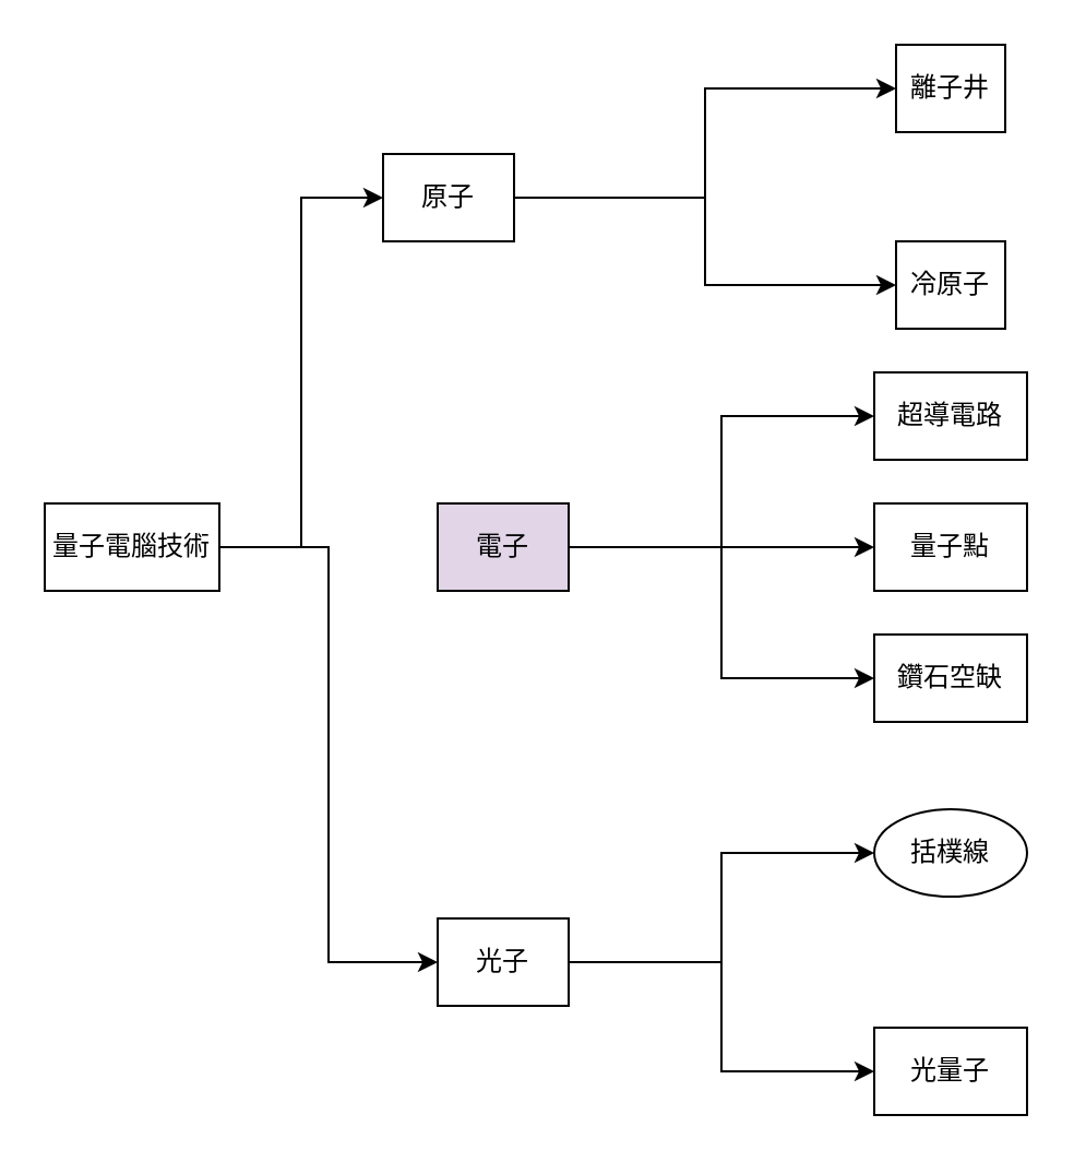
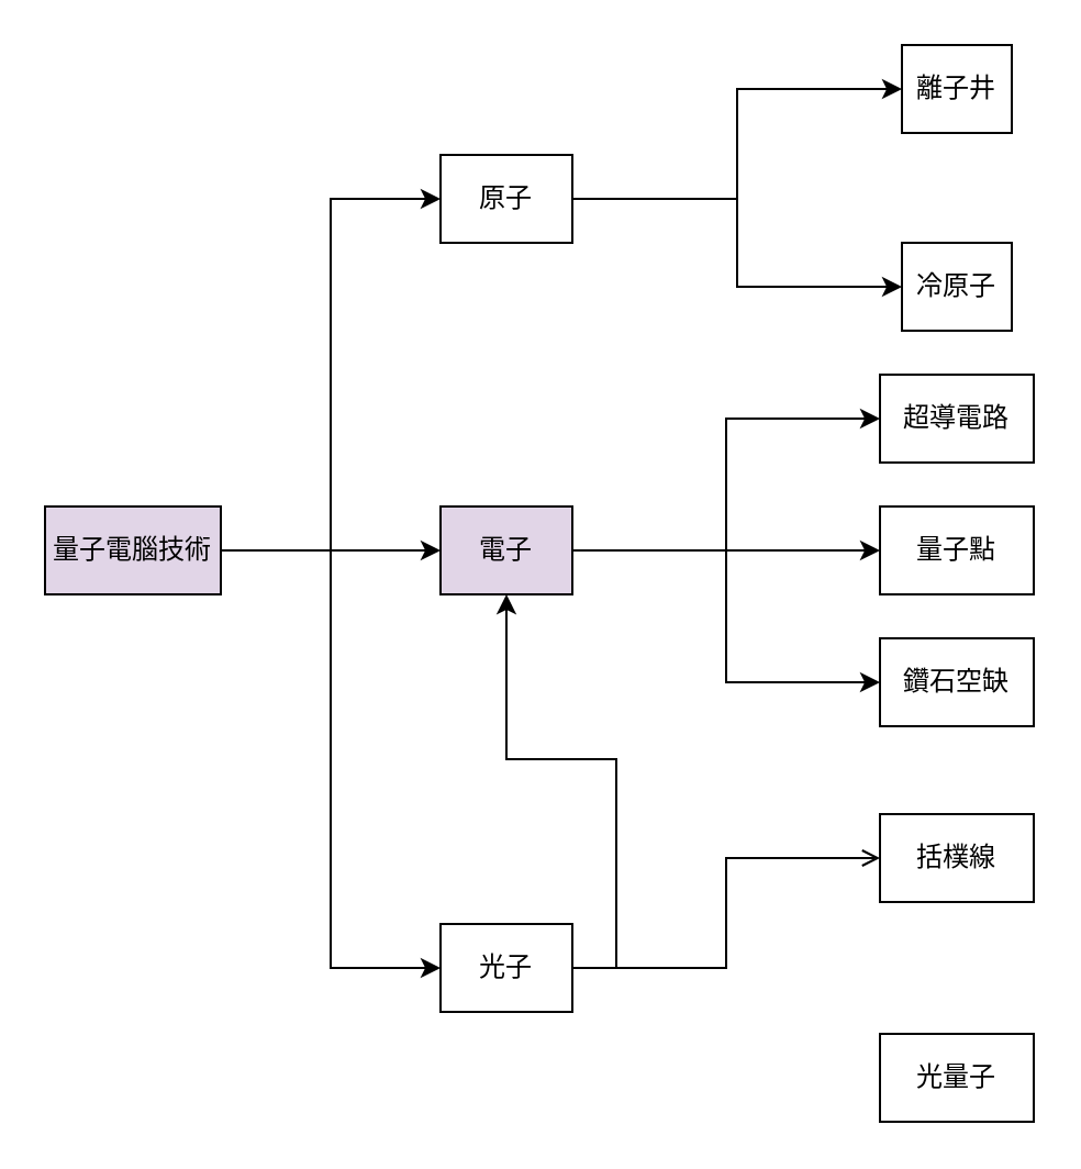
  <mxCell id="0" />
  <mxCell id="1" parent="0" />
  <mxCell id="2" style="edgeStyle=orthogonalEdgeStyle;rounded=0;orthogonalLoop=1;jettySize=auto;html=1;exitX=1;exitY=0.5;exitDx=0;exitDy=0;" edge="1" parent="1" source="4" target="13"><mxGeometry relative="1" as="geometry" /></mxCell>
  <mxCell id="3" style="edgeStyle=orthogonalEdgeStyle;rounded=0;orthogonalLoop=1;jettySize=auto;html=1;exitX=1;exitY=0.5;exitDx=0;exitDy=0;entryX=0;entryY=0.5;entryDx=0;entryDy=0;" edge="1" parent="1" source="4" target="12"><mxGeometry relative="1" as="geometry" /></mxCell>
- <mxCell id="4" value="原子" style="rounded=0;whiteSpace=wrap;html=1;" vertex="1" parent="1"><mxGeometry x="175" y="70" width="60" height="40" as="geometry" /></mxCell>
+ <mxCell id="4" value="原子" style="rounded=0;whiteSpace=wrap;html=1;" vertex="1" parent="1"><mxGeometry x="200" y="70" width="60" height="40" as="geometry" /></mxCell>
  <mxCell id="5" style="edgeStyle=orthogonalEdgeStyle;rounded=0;orthogonalLoop=1;jettySize=auto;html=1;exitX=1;exitY=0.5;exitDx=0;exitDy=0;entryX=0;entryY=0.5;entryDx=0;entryDy=0;" edge="1" parent="1" source="8" target="14"><mxGeometry relative="1" as="geometry" /></mxCell>
  <mxCell id="6" style="edgeStyle=orthogonalEdgeStyle;rounded=0;orthogonalLoop=1;jettySize=auto;html=1;exitX=1;exitY=0.5;exitDx=0;exitDy=0;entryX=0;entryY=0.5;entryDx=0;entryDy=0;" edge="1" parent="1" source="8" target="15"><mxGeometry relative="1" as="geometry" /></mxCell>
  <mxCell id="7" style="edgeStyle=orthogonalEdgeStyle;rounded=0;orthogonalLoop=1;jettySize=auto;html=1;exitX=1;exitY=0.5;exitDx=0;exitDy=0;entryX=0;entryY=0.5;entryDx=0;entryDy=0;" edge="1" parent="1" source="8" target="16"><mxGeometry relative="1" as="geometry" /></mxCell>
  <mxCell id="8" value="電子" style="rounded=0;whiteSpace=wrap;html=1;fillColor=#e1d5e7;" vertex="1" parent="1"><mxGeometry x="200" y="230" width="60" height="40" as="geometry" /></mxCell>
- <mxCell id="9" style="edgeStyle=orthogonalEdgeStyle;rounded=0;orthogonalLoop=1;jettySize=auto;html=1;exitX=1;exitY=0.5;exitDx=0;exitDy=0;entryX=0;entryY=0.5;entryDx=0;entryDy=0;" edge="1" parent="1" source="11" target="17"><mxGeometry relative="1" as="geometry" /></mxCell>
- <mxCell id="10" style="edgeStyle=orthogonalEdgeStyle;rounded=0;orthogonalLoop=1;jettySize=auto;html=1;exitX=1;exitY=0.5;exitDx=0;exitDy=0;entryX=0;entryY=0.5;entryDx=0;entryDy=0;" edge="1" parent="1" source="11" target="18"><mxGeometry relative="1" as="geometry" /></mxCell>
+ <mxCell id="9" style="edgeStyle=orthogonalEdgeStyle;rounded=0;orthogonalLoop=1;jettySize=auto;html=1;exitX=1;exitY=0.5;exitDx=0;exitDy=0;entryX=0;entryY=0.5;entryDx=0;entryDy=0;endArrow=open;" edge="1" parent="1" source="11" target="17"><mxGeometry relative="1" as="geometry" /></mxCell>
+ <mxCell id="10" style="edgeStyle=orthogonalEdgeStyle;rounded=0;orthogonalLoop=1;jettySize=auto;html=1;exitX=1;exitY=0.5;exitDx=0;exitDy=0;" edge="1" parent="1" source="11" target="8"><mxGeometry relative="1" as="geometry" /></mxCell>
  <mxCell id="11" value="光子" style="rounded=0;whiteSpace=wrap;html=1;" vertex="1" parent="1"><mxGeometry x="200" y="420" width="60" height="40" as="geometry" /></mxCell>
  <mxCell id="12" value="離子井" style="rounded=0;whiteSpace=wrap;html=1;" vertex="1" parent="1"><mxGeometry x="410" y="20" width="50" height="40" as="geometry" /></mxCell>
  <mxCell id="13" value="冷原子" style="rounded=0;whiteSpace=wrap;html=1;" vertex="1" parent="1"><mxGeometry x="410" y="110" width="50" height="40" as="geometry" /></mxCell>
  <mxCell id="14" value="超導電路" style="rounded=0;whiteSpace=wrap;html=1;" vertex="1" parent="1"><mxGeometry x="400" y="170" width="70" height="40" as="geometry" /></mxCell>
  <mxCell id="15" value="量子點" style="rounded=0;whiteSpace=wrap;html=1;" vertex="1" parent="1"><mxGeometry x="400" y="230" width="70" height="40" as="geometry" /></mxCell>
  <mxCell id="16" value="鑽石空缺" style="rounded=0;whiteSpace=wrap;html=1;" vertex="1" parent="1"><mxGeometry x="400" y="290" width="70" height="40" as="geometry" /></mxCell>
- <mxCell id="17" value="括樸線" style="ellipse;whiteSpace=wrap;html=1;" vertex="1" parent="1"><mxGeometry x="400" y="370" width="70" height="40" as="geometry" /></mxCell>
+ <mxCell id="17" value="括樸線" style="rounded=0;whiteSpace=wrap;html=1;" vertex="1" parent="1"><mxGeometry x="400" y="370" width="70" height="40" as="geometry" /></mxCell>
  <mxCell id="18" value="光量子" style="rounded=0;whiteSpace=wrap;html=1;" vertex="1" parent="1"><mxGeometry x="400" y="470" width="70" height="40" as="geometry" /></mxCell>
  <mxCell id="19" style="edgeStyle=orthogonalEdgeStyle;rounded=0;orthogonalLoop=1;jettySize=auto;html=1;exitX=1;exitY=0.5;exitDx=0;exitDy=0;entryX=0;entryY=0.5;entryDx=0;entryDy=0;" edge="1" parent="1" source="22" target="4"><mxGeometry relative="1" as="geometry" /></mxCell>
+ <mxCell id="20" style="edgeStyle=orthogonalEdgeStyle;rounded=0;orthogonalLoop=1;jettySize=auto;html=1;exitX=1;exitY=0.5;exitDx=0;exitDy=0;entryX=0;entryY=0.5;entryDx=0;entryDy=0;" edge="1" parent="1" source="22" target="8"><mxGeometry relative="1" as="geometry" /></mxCell>
  <mxCell id="21" style="edgeStyle=orthogonalEdgeStyle;rounded=0;orthogonalLoop=1;jettySize=auto;html=1;exitX=1;exitY=0.5;exitDx=0;exitDy=0;entryX=0;entryY=0.5;entryDx=0;entryDy=0;" edge="1" parent="1" source="22" target="11"><mxGeometry relative="1" as="geometry" /></mxCell>
- <mxCell id="22" value="量子電腦技術" style="rounded=0;whiteSpace=wrap;html=1;" vertex="1" parent="1"><mxGeometry x="20" y="230" width="80" height="40" as="geometry" /></mxCell>
+ <mxCell id="22" value="量子電腦技術" style="rounded=0;whiteSpace=wrap;html=1;fillColor=#e1d5e7;" vertex="1" parent="1"><mxGeometry x="20" y="230" width="80" height="40" as="geometry" /></mxCell>
